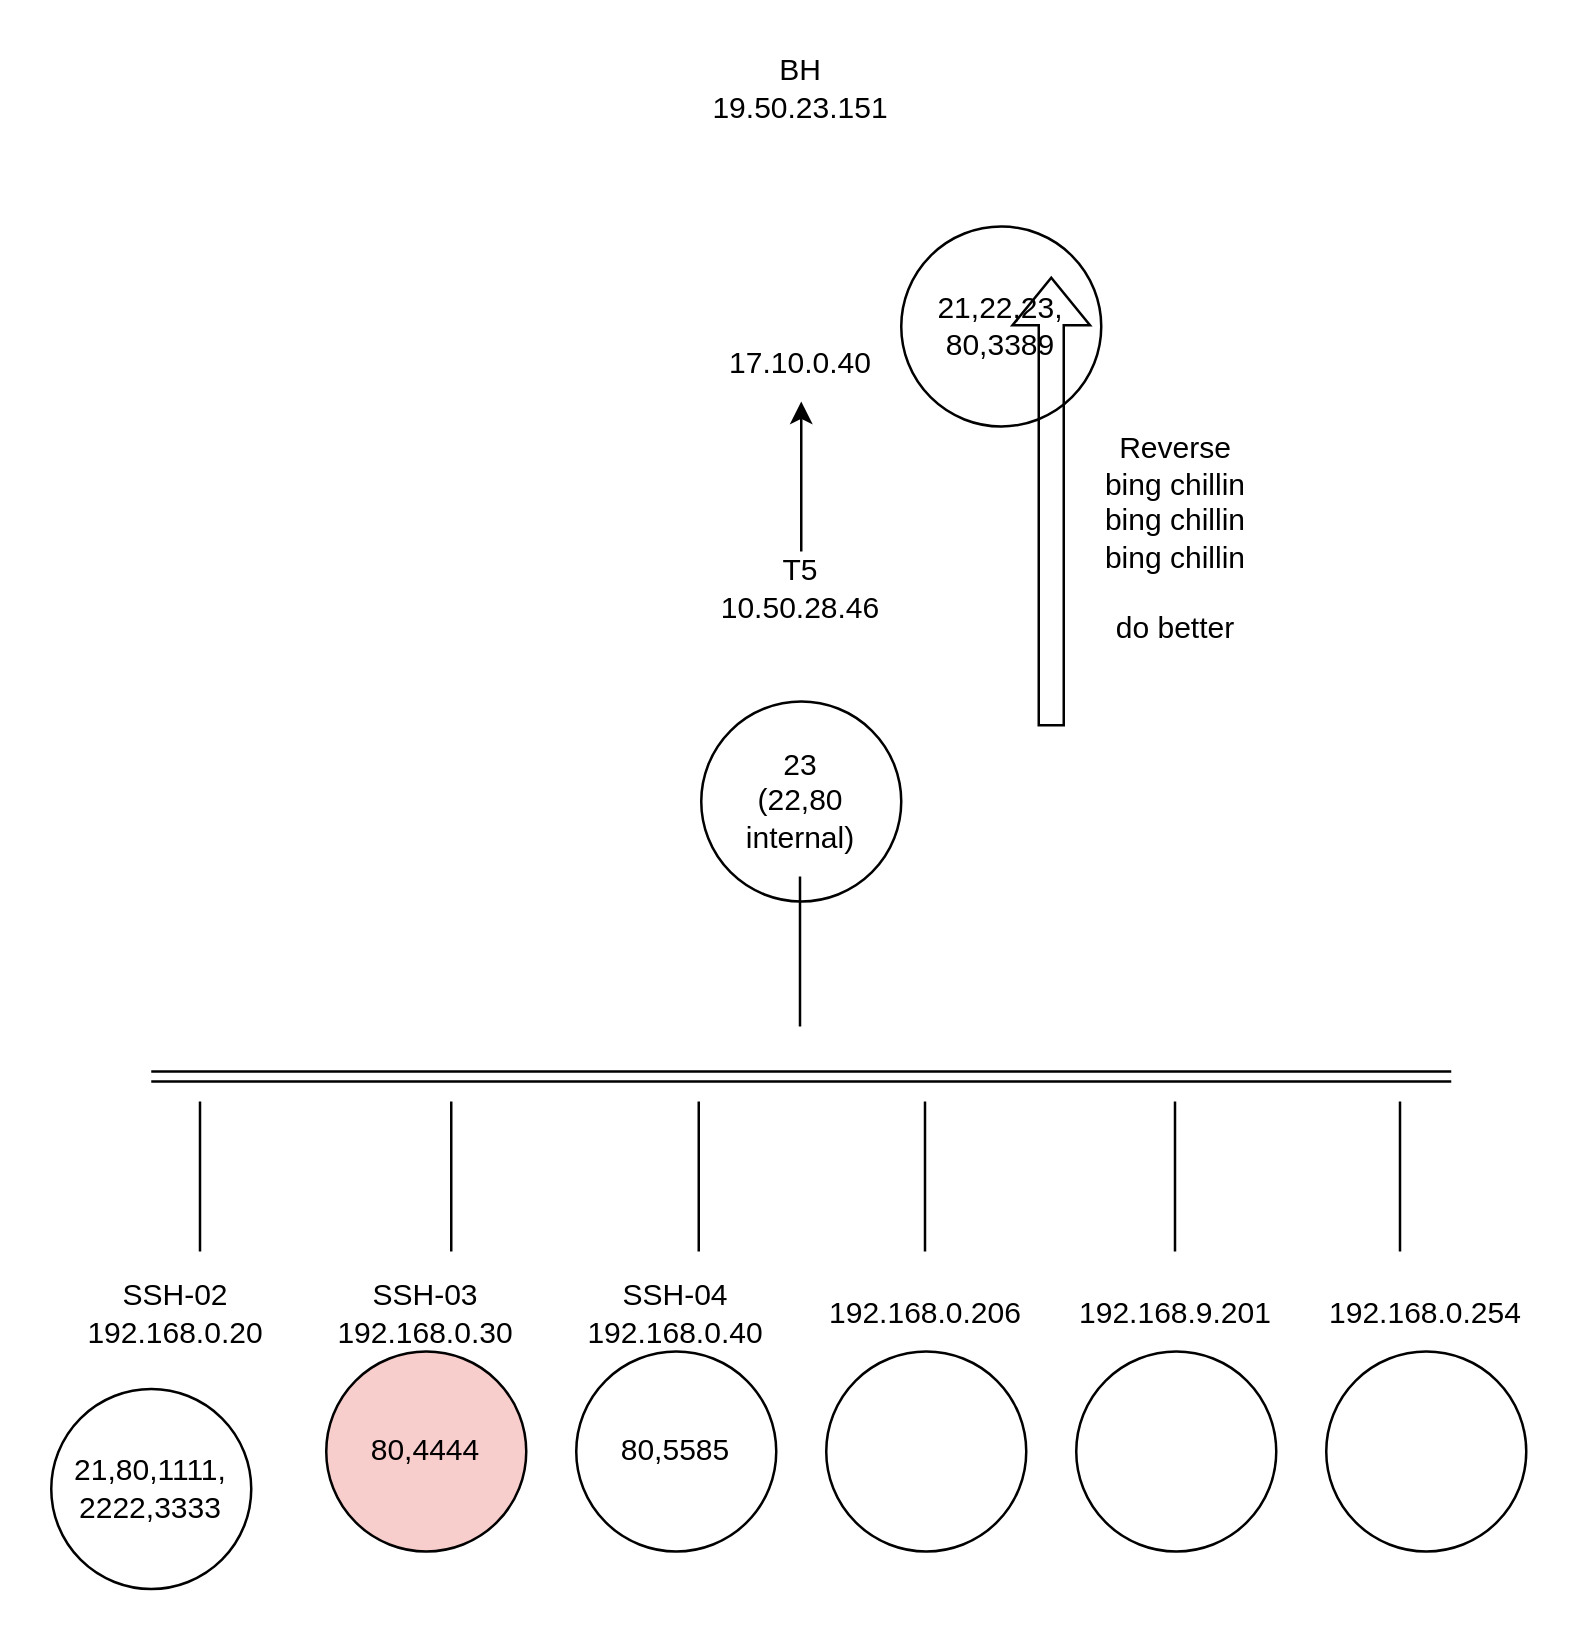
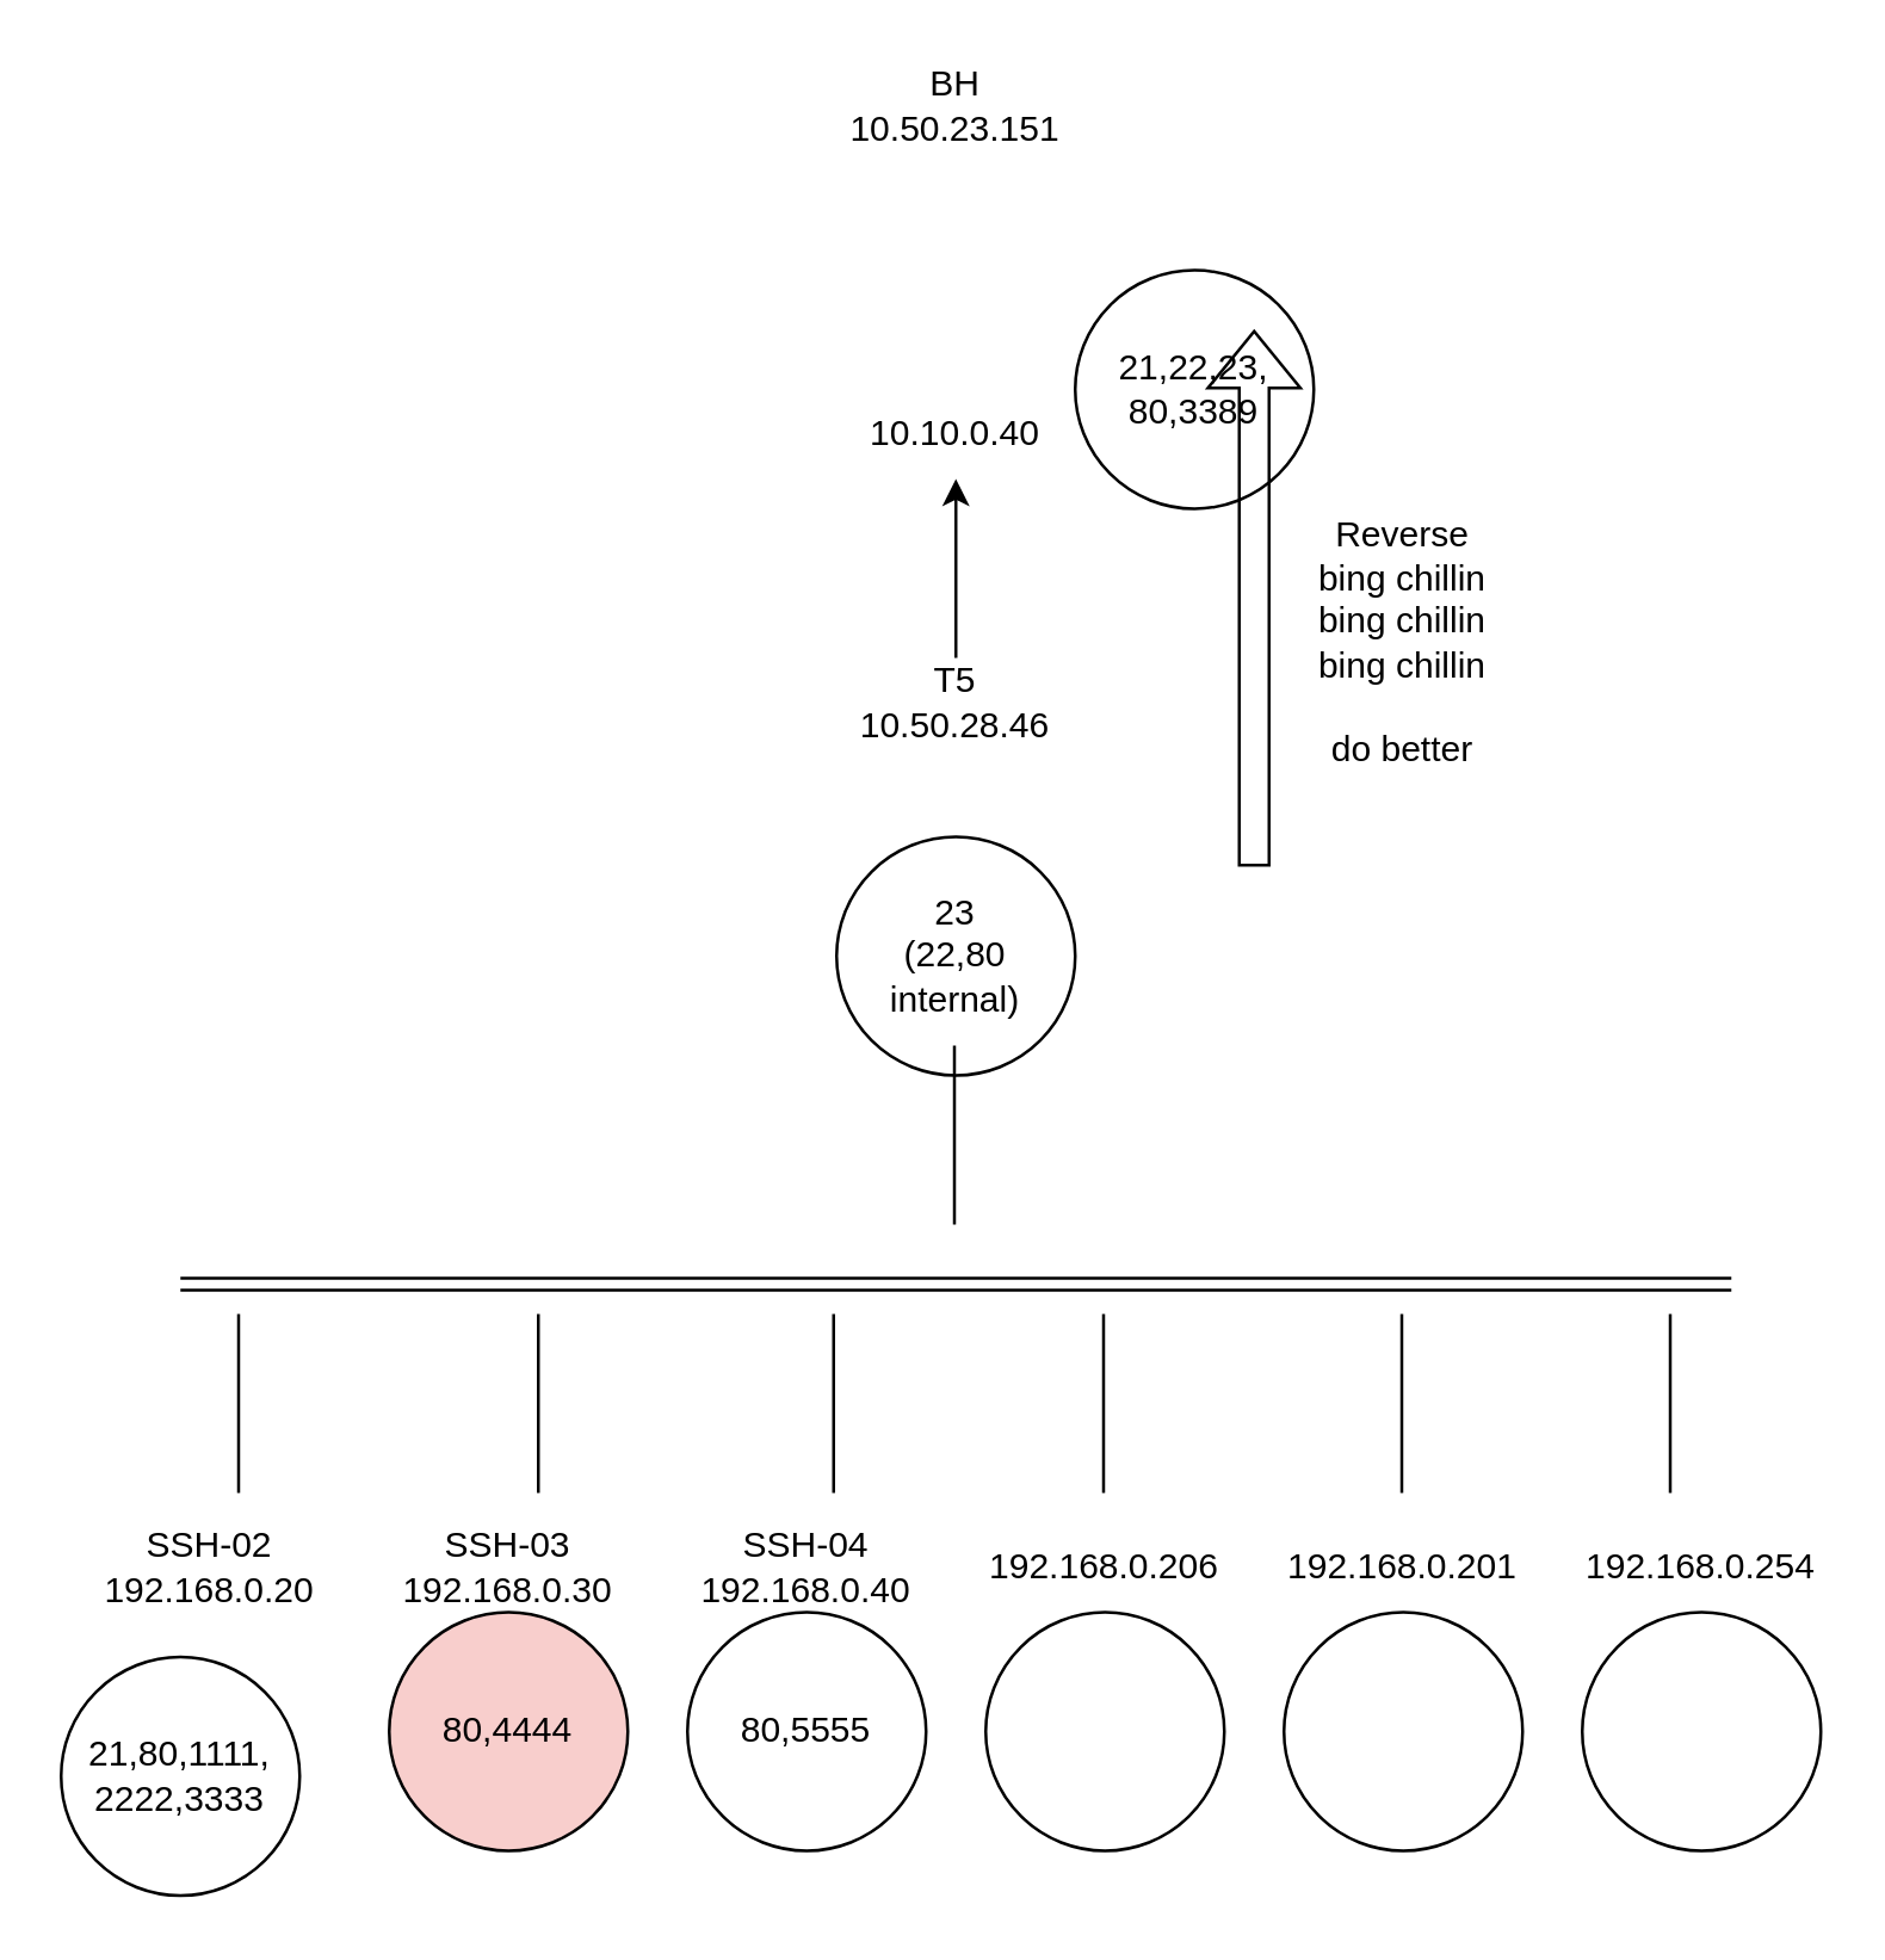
  <mxCell id="0" />
  <mxCell id="1" parent="0" />
  <mxCell id="2" value="&lt;div&gt;21,22,23,&lt;/div&gt;&lt;div&gt;80,3389&lt;/div&gt;" style="ellipse;whiteSpace=wrap;html=1;aspect=fixed;" vertex="1" parent="1"><mxGeometry x="360" y="90" width="80" height="80" as="geometry" /></mxCell>
- <mxCell id="3" value="&lt;div&gt;BH&lt;/div&gt;&lt;div&gt;19.50.23.151&lt;/div&gt;" style="text;html=1;align=center;verticalAlign=middle;whiteSpace=wrap;rounded=0;" vertex="1" parent="1"><mxGeometry x="290" y="20" width="60" height="30" as="geometry" /></mxCell>
- <mxCell id="4" value="17.10.0.40" style="text;html=1;align=center;verticalAlign=middle;whiteSpace=wrap;rounded=0;" vertex="1" parent="1"><mxGeometry x="290" y="130" width="60" height="30" as="geometry" /></mxCell>
+ <mxCell id="3" value="&lt;div&gt;BH&lt;/div&gt;&lt;div&gt;10.50.23.151&lt;/div&gt;" style="text;html=1;align=center;verticalAlign=middle;whiteSpace=wrap;rounded=0;" vertex="1" parent="1"><mxGeometry x="290" y="20" width="60" height="30" as="geometry" /></mxCell>
+ <mxCell id="4" value="10.10.0.40" style="text;html=1;align=center;verticalAlign=middle;whiteSpace=wrap;rounded=0;" vertex="1" parent="1"><mxGeometry x="290" y="130" width="60" height="30" as="geometry" /></mxCell>
  <mxCell id="5" value="&lt;div&gt;23&lt;/div&gt;&lt;div&gt;(22,80 internal)&lt;br&gt;&lt;/div&gt;" style="ellipse;whiteSpace=wrap;html=1;aspect=fixed;" vertex="1" parent="1"><mxGeometry x="280" y="280" width="80" height="80" as="geometry" /></mxCell>
  <mxCell id="6" value="&lt;div&gt;T5&lt;/div&gt;&lt;div&gt;10.50.28.46&lt;/div&gt;" style="text;html=1;align=center;verticalAlign=middle;whiteSpace=wrap;rounded=0;" vertex="1" parent="1"><mxGeometry x="265" y="220" width="110" height="30" as="geometry" /></mxCell>
  <mxCell id="7" value="" style="endArrow=classic;html=1;rounded=0;entryX=0.5;entryY=1;entryDx=0;entryDy=0;exitX=0.5;exitY=0;exitDx=0;exitDy=0;" edge="1" parent="1" source="6" target="4"><mxGeometry width="50" height="50" relative="1" as="geometry"><mxPoint x="290" y="210" as="sourcePoint" /><mxPoint x="340" y="160" as="targetPoint" /></mxGeometry></mxCell>
  <mxCell id="8" value="" style="shape=link;html=1;rounded=0;" edge="1" parent="1"><mxGeometry width="100" relative="1" as="geometry"><mxPoint x="60" y="430" as="sourcePoint" /><mxPoint x="580" y="430" as="targetPoint" /></mxGeometry></mxCell>
  <mxCell id="9" value="" style="endArrow=none;html=1;rounded=0;entryX=0.5;entryY=1;entryDx=0;entryDy=0;exitX=0.5;exitY=0;exitDx=0;exitDy=0;" edge="1" parent="1"><mxGeometry width="50" height="50" relative="1" as="geometry"><mxPoint x="319.5" y="410" as="sourcePoint" /><mxPoint x="319.5" y="350" as="targetPoint" /></mxGeometry></mxCell>
  <mxCell id="10" value="&lt;div&gt;21,80,1111,&lt;/div&gt;&lt;div&gt;2222,3333&lt;/div&gt;" style="ellipse;whiteSpace=wrap;html=1;aspect=fixed;" vertex="1" parent="1"><mxGeometry x="20" y="555" width="80" height="80" as="geometry" /></mxCell>
  <mxCell id="11" value="80,4444" style="ellipse;whiteSpace=wrap;html=1;aspect=fixed;fillColor=#f8cecc;" vertex="1" parent="1"><mxGeometry x="130" y="540" width="80" height="80" as="geometry" /></mxCell>
- <mxCell id="12" value="80,5585" style="ellipse;whiteSpace=wrap;html=1;aspect=fixed;" vertex="1" parent="1"><mxGeometry x="230" y="540" width="80" height="80" as="geometry" /></mxCell>
+ <mxCell id="12" value="80,5555" style="ellipse;whiteSpace=wrap;html=1;aspect=fixed;" vertex="1" parent="1"><mxGeometry x="230" y="540" width="80" height="80" as="geometry" /></mxCell>
  <mxCell id="13" value="" style="ellipse;whiteSpace=wrap;html=1;aspect=fixed;" vertex="1" parent="1"><mxGeometry x="330" y="540" width="80" height="80" as="geometry" /></mxCell>
  <mxCell id="14" value="" style="ellipse;whiteSpace=wrap;html=1;aspect=fixed;" vertex="1" parent="1"><mxGeometry x="430" y="540" width="80" height="80" as="geometry" /></mxCell>
  <mxCell id="15" value="" style="ellipse;whiteSpace=wrap;html=1;aspect=fixed;" vertex="1" parent="1"><mxGeometry x="530" y="540" width="80" height="80" as="geometry" /></mxCell>
  <mxCell id="16" value="" style="endArrow=none;html=1;rounded=0;entryX=0.5;entryY=1;entryDx=0;entryDy=0;exitX=0.5;exitY=0;exitDx=0;exitDy=0;" edge="1" parent="1"><mxGeometry width="50" height="50" relative="1" as="geometry"><mxPoint x="79.5" y="500" as="sourcePoint" /><mxPoint x="79.5" y="440" as="targetPoint" /></mxGeometry></mxCell>
  <mxCell id="17" value="" style="endArrow=none;html=1;rounded=0;entryX=0.5;entryY=1;entryDx=0;entryDy=0;exitX=0.5;exitY=0;exitDx=0;exitDy=0;" edge="1" parent="1"><mxGeometry width="50" height="50" relative="1" as="geometry"><mxPoint y="500" as="sourcePoint" x="180" /><mxPoint y="440" as="targetPoint" x="180" /></mxGeometry></mxCell>
  <mxCell id="18" value="" style="endArrow=none;html=1;rounded=0;entryX=0.5;entryY=1;entryDx=0;entryDy=0;exitX=0.5;exitY=0;exitDx=0;exitDy=0;" edge="1" parent="1"><mxGeometry width="50" height="50" relative="1" as="geometry"><mxPoint x="279" y="500" as="sourcePoint" /><mxPoint x="279" y="440" as="targetPoint" /></mxGeometry></mxCell>
  <mxCell id="19" value="" style="endArrow=none;html=1;rounded=0;entryX=0.5;entryY=1;entryDx=0;entryDy=0;exitX=0.5;exitY=0;exitDx=0;exitDy=0;" edge="1" parent="1"><mxGeometry width="50" height="50" relative="1" as="geometry"><mxPoint x="369.5" y="500" as="sourcePoint" /><mxPoint x="369.5" y="440" as="targetPoint" /></mxGeometry></mxCell>
  <mxCell id="20" value="" style="endArrow=none;html=1;rounded=0;entryX=0.5;entryY=1;entryDx=0;entryDy=0;exitX=0.5;exitY=0;exitDx=0;exitDy=0;" edge="1" parent="1"><mxGeometry width="50" height="50" relative="1" as="geometry"><mxPoint x="469.5" y="500" as="sourcePoint" /><mxPoint x="469.5" y="440" as="targetPoint" /></mxGeometry></mxCell>
  <mxCell id="21" value="" style="endArrow=none;html=1;rounded=0;entryX=0.5;entryY=1;entryDx=0;entryDy=0;exitX=0.5;exitY=0;exitDx=0;exitDy=0;" edge="1" parent="1"><mxGeometry width="50" height="50" relative="1" as="geometry"><mxPoint x="559.5" y="500" as="sourcePoint" /><mxPoint x="559.5" y="440" as="targetPoint" /></mxGeometry></mxCell>
  <mxCell id="22" value="SSH-02&lt;br&gt;&lt;div&gt;192.168.0.20&lt;/div&gt;" style="text;html=1;align=center;verticalAlign=middle;whiteSpace=wrap;rounded=0;" vertex="1" parent="1"><mxGeometry x="40" y="510" width="60" height="30" as="geometry" /></mxCell>
  <mxCell id="23" value="SSH-03&lt;br&gt;&lt;div&gt;192.168.0.30&lt;/div&gt;" style="text;html=1;align=center;verticalAlign=middle;whiteSpace=wrap;rounded=0;" vertex="1" parent="1"><mxGeometry x="140" y="510" width="60" height="30" as="geometry" /></mxCell>
  <mxCell id="24" value="&lt;div&gt;SSH-04&lt;br&gt;&lt;/div&gt;&lt;div&gt;192.168.0.40&lt;/div&gt;" style="text;html=1;align=center;verticalAlign=middle;whiteSpace=wrap;rounded=0;" vertex="1" parent="1"><mxGeometry x="240" y="510" width="60" height="30" as="geometry" /></mxCell>
  <mxCell id="25" value="192.168.0.206" style="text;html=1;align=center;verticalAlign=middle;whiteSpace=wrap;rounded=0;" vertex="1" parent="1"><mxGeometry x="340" y="510" width="60" height="30" as="geometry" /></mxCell>
- <mxCell id="26" value="192.168.9.201" style="text;html=1;align=center;verticalAlign=middle;whiteSpace=wrap;rounded=0;" vertex="1" parent="1"><mxGeometry x="440" y="510" width="60" height="30" as="geometry" /></mxCell>
+ <mxCell id="26" value="192.168.0.201" style="text;html=1;align=center;verticalAlign=middle;whiteSpace=wrap;rounded=0;" vertex="1" parent="1"><mxGeometry x="440" y="510" width="60" height="30" as="geometry" /></mxCell>
  <mxCell id="27" value="192.168.0.254" style="text;html=1;align=center;verticalAlign=middle;whiteSpace=wrap;rounded=0;" vertex="1" parent="1"><mxGeometry x="540" y="510" width="60" height="30" as="geometry" /></mxCell>
  <mxCell id="28" value="" style="shape=flexArrow;endArrow=classic;html=1;rounded=0;" edge="1" parent="1"><mxGeometry width="50" height="50" relative="1" as="geometry"><mxPoint x="420" y="290" as="sourcePoint" /><mxPoint x="420" y="110" as="targetPoint" /></mxGeometry></mxCell>
  <mxCell id="29" value="&lt;div&gt;Reverse bing chillin&lt;/div&gt;&lt;div&gt;bing chillin &lt;br&gt;&lt;/div&gt;&lt;div&gt;bing chillin&lt;/div&gt;&lt;div&gt;&lt;br&gt;&lt;/div&gt;&lt;div&gt;do better&lt;br&gt;&lt;/div&gt;" style="text;html=1;align=center;verticalAlign=middle;whiteSpace=wrap;rounded=0;" vertex="1" parent="1"><mxGeometry x="440" y="200" width="60" height="30" as="geometry" /></mxCell>
